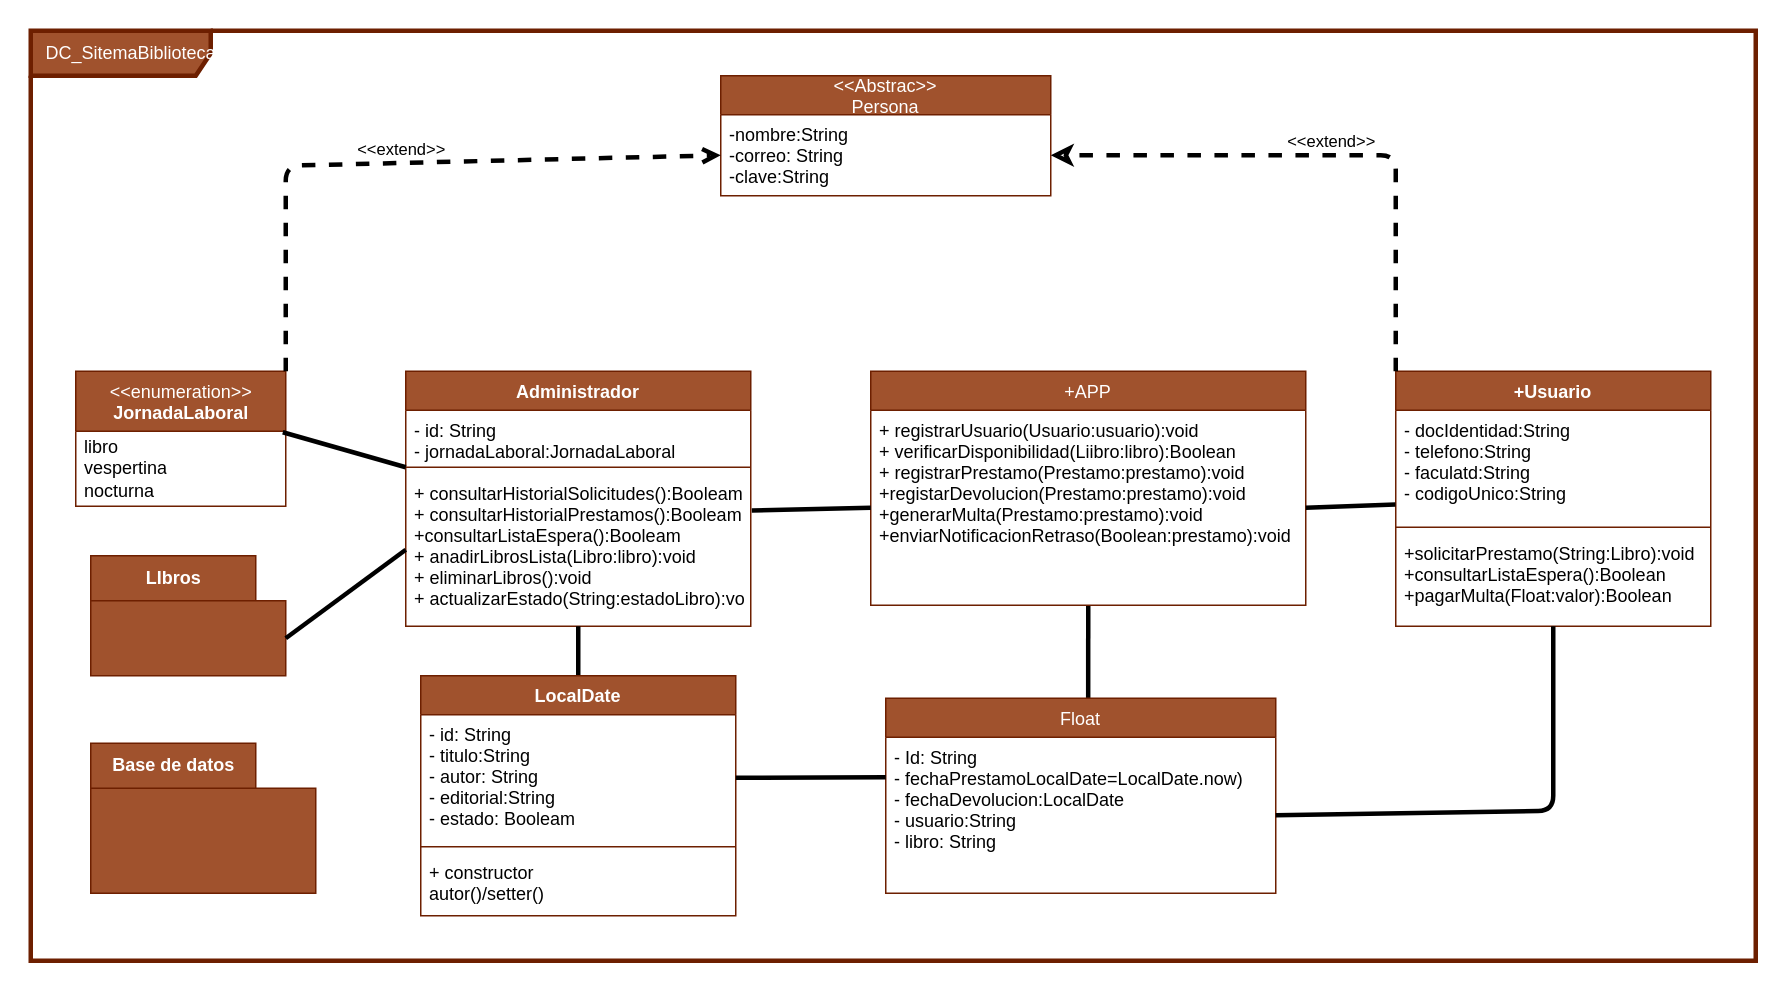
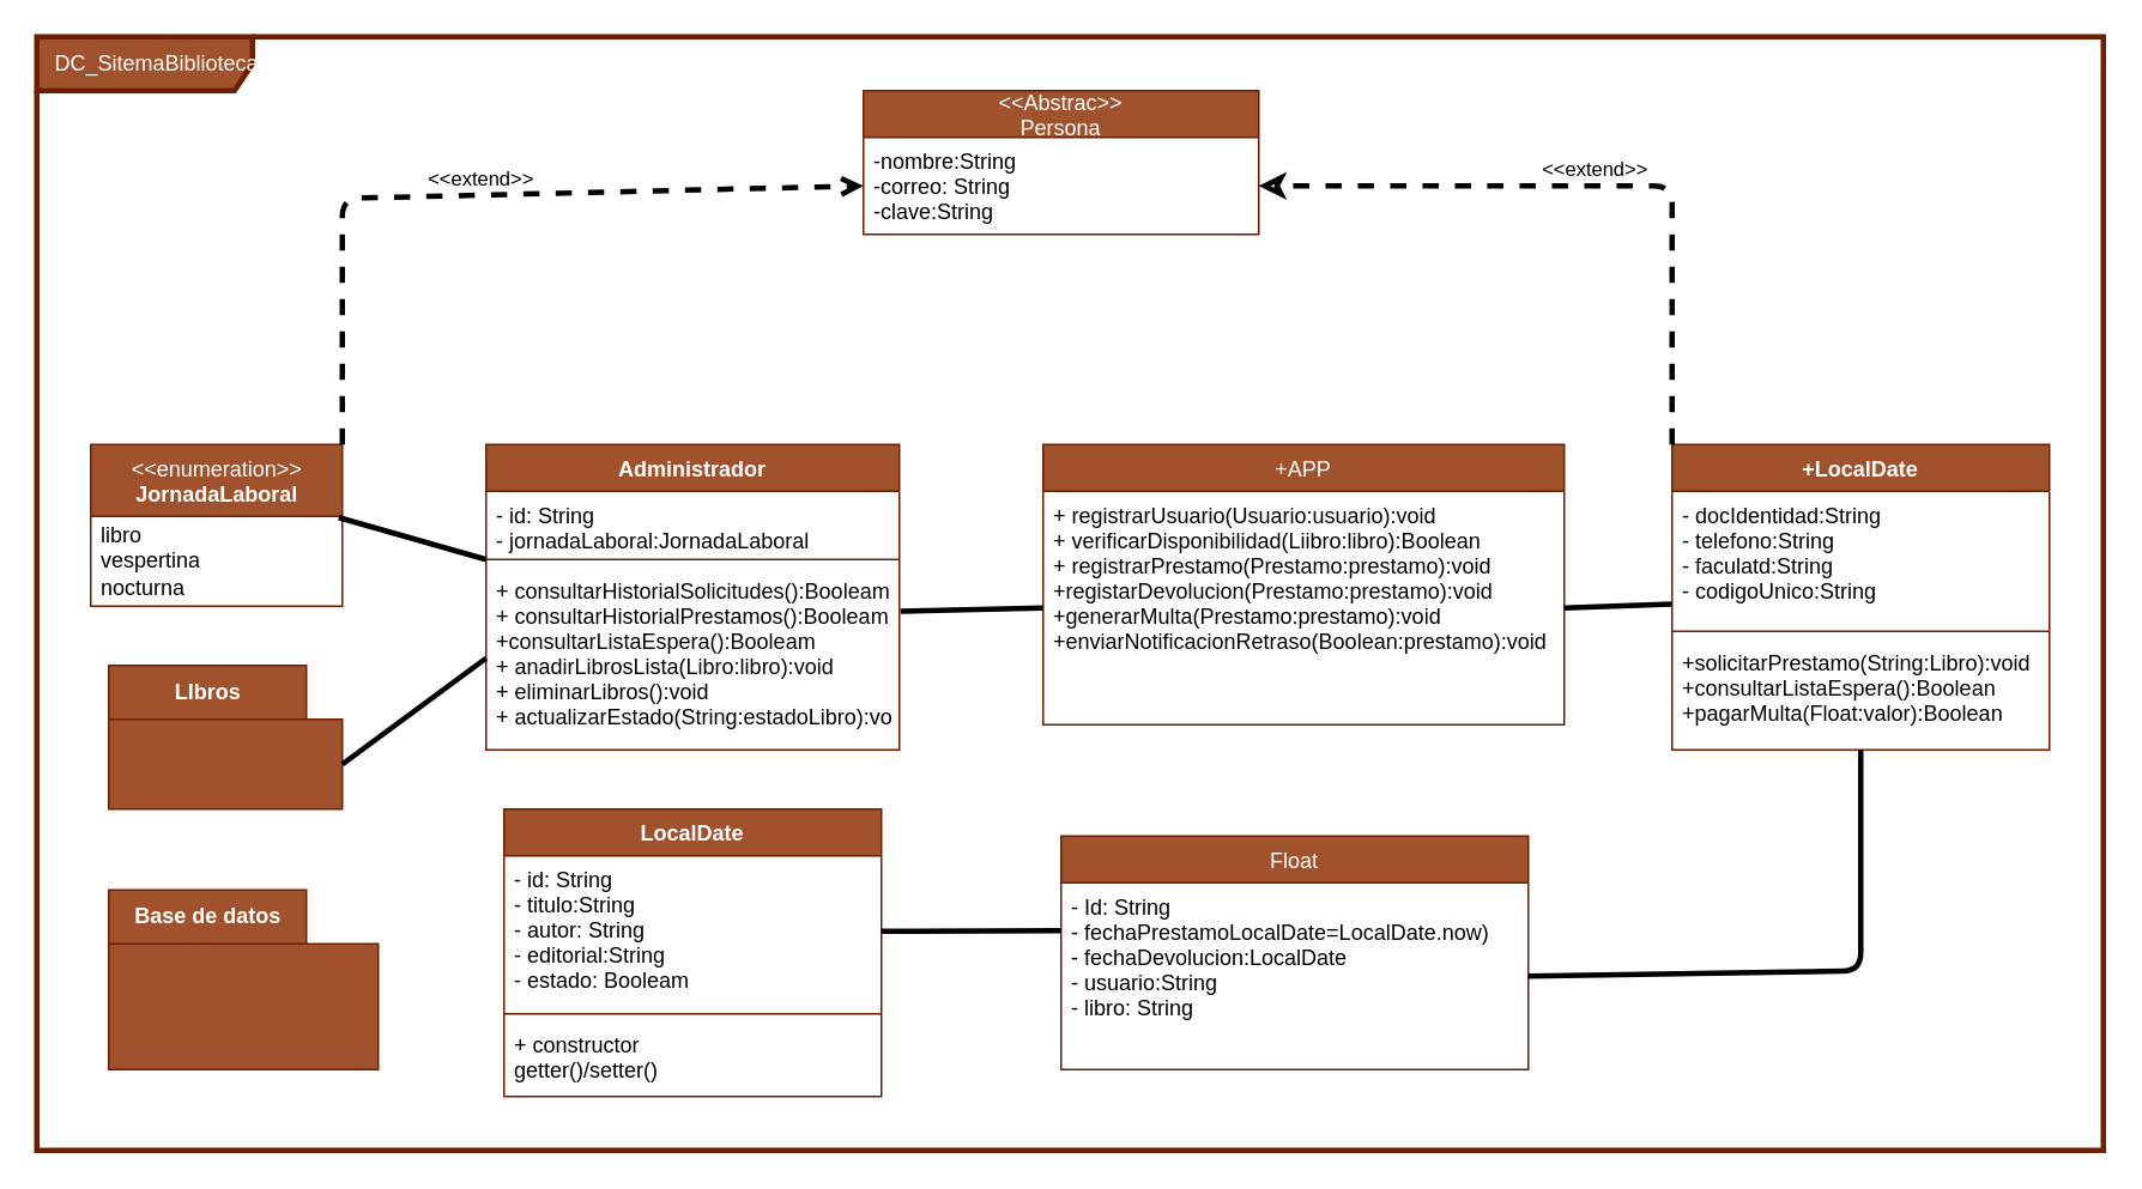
  <mxCell id="0" />
  <mxCell id="1" parent="0" />
  <mxCell id="2" value="&amp;nbsp;DC_SitemaBiblioteca" style="shape=umlFrame;whiteSpace=wrap;html=1;width=120;height=30;boundedLbl=1;verticalAlign=middle;align=left;spacingLeft=5;fillColor=#a0522d;strokeColor=#6D1F00;strokeWidth=3;fontColor=#ffffff;" parent="1" vertex="1"><mxGeometry x="20" y="20" width="1150" height="620" as="geometry" /></mxCell>
- <mxCell id="3" style="edgeStyle=none;html=1;exitX=0.5;exitY=1;exitDx=0;exitDy=0;entryX=0.519;entryY=0.038;entryDx=0;entryDy=0;entryPerimeter=0;strokeColor=#000000;strokeWidth=3;fontColor=#000000;endArrow=none;endFill=0;" parent="1" source="4" target="12" edge="1"><mxGeometry relative="1" as="geometry" /></mxCell>
  <mxCell id="4" value="+APP" style="swimlane;fontStyle=0;childLayout=stackLayout;horizontal=1;startSize=26;fillColor=#a0522d;horizontalStack=0;resizeParent=1;resizeParentMax=0;resizeLast=0;collapsible=1;marginBottom=0;strokeColor=#6D1F00;fontColor=#ffffff;" parent="1" vertex="1"><mxGeometry x="580" y="247" width="290" height="156" as="geometry" /></mxCell>
  <mxCell id="5" value="+ registrarUsuario(Usuario:usuario):void&#10;+ verificarDisponibilidad(Liibro:libro):Boolean&#10;+ registrarPrestamo(Prestamo:prestamo):void&#10;+registarDevolucion(Prestamo:prestamo):void&#10;+generarMulta(Prestamo:prestamo):void&#10;+enviarNotificacionRetraso(Boolean:prestamo):void&#10;" style="text;strokeColor=none;fillColor=none;align=left;verticalAlign=top;spacingLeft=4;spacingRight=4;overflow=hidden;rotatable=0;points=[[0,0.5],[1,0.5]];portConstraint=eastwest;fontColor=#000000;" parent="4" vertex="1"><mxGeometry y="26" width="290" height="130" as="geometry" /></mxCell>
  <mxCell id="6" value="&lt;&lt;Abstrac&gt;&gt;&#10;Persona" style="swimlane;fontStyle=0;childLayout=stackLayout;horizontal=1;startSize=26;fillColor=#a0522d;horizontalStack=0;resizeParent=1;resizeParentMax=0;resizeLast=0;collapsible=1;marginBottom=0;strokeColor=#6D1F00;fontColor=#ffffff;" parent="1" vertex="1"><mxGeometry x="480" width="220" height="80" as="geometry" y="50" /></mxCell>
  <mxCell id="7" value="-nombre:String&#10;-correo: String&#10;-clave:String" style="text;strokeColor=none;fillColor=none;align=left;verticalAlign=top;spacingLeft=4;spacingRight=4;overflow=hidden;rotatable=0;points=[[0,0.5],[1,0.5]];portConstraint=eastwest;fontColor=#000000;" parent="6" vertex="1"><mxGeometry y="26" width="220" height="54" as="geometry" /></mxCell>
- <mxCell id="8" value="+Usuario" style="swimlane;fontStyle=1;align=center;verticalAlign=top;childLayout=stackLayout;horizontal=1;startSize=26;horizontalStack=0;resizeParent=1;resizeParentMax=0;resizeLast=0;collapsible=1;marginBottom=0;strokeColor=#6D1F00;fillColor=#a0522d;fontColor=#ffffff;" parent="1" vertex="1"><mxGeometry x="930" y="247" width="210" height="170" as="geometry" /></mxCell>
+ <mxCell id="8" value="+LocalDate" style="swimlane;fontStyle=1;align=center;verticalAlign=top;childLayout=stackLayout;horizontal=1;startSize=26;horizontalStack=0;resizeParent=1;resizeParentMax=0;resizeLast=0;collapsible=1;marginBottom=0;strokeColor=#6D1F00;fillColor=#a0522d;fontColor=#ffffff;" parent="1" vertex="1"><mxGeometry x="930" y="247" width="210" height="170" as="geometry" /></mxCell>
  <mxCell id="9" value="- docIdentidad:String&#10;- telefono:String&#10;- faculatd:String&#10;- codigoUnico:String" style="text;strokeColor=none;fillColor=none;align=left;verticalAlign=top;spacingLeft=4;spacingRight=4;overflow=hidden;rotatable=0;points=[[0,0.5],[1,0.5]];portConstraint=eastwest;fontColor=#000000;" parent="8" vertex="1"><mxGeometry y="26" width="210" height="74" as="geometry" /></mxCell>
  <mxCell id="10" value="" style="line;strokeWidth=1;fillColor=none;align=left;verticalAlign=middle;spacingTop=-1;spacingLeft=3;spacingRight=3;rotatable=0;labelPosition=right;points=[];portConstraint=eastwest;strokeColor=inherit;fontColor=#000000;" parent="8" vertex="1"><mxGeometry y="100" width="210" height="8" as="geometry" /></mxCell>
  <mxCell id="11" value="+solicitarPrestamo(String:Libro):void&#10;+consultarListaEspera():Boolean&#10;+pagarMulta(Float:valor):Boolean" style="text;strokeColor=none;fillColor=none;align=left;verticalAlign=top;spacingLeft=4;spacingRight=4;overflow=hidden;rotatable=0;points=[[0,0.5],[1,0.5]];portConstraint=eastwest;fontColor=#000000;" parent="8" vertex="1"><mxGeometry y="108" width="210" height="62" as="geometry" /></mxCell>
  <mxCell id="12" value="Float" style="swimlane;fontStyle=0;childLayout=stackLayout;horizontal=1;startSize=26;fillColor=#a0522d;horizontalStack=0;resizeParent=1;resizeParentMax=0;resizeLast=0;collapsible=1;marginBottom=0;strokeColor=#6D1F00;fontColor=#ffffff;" parent="1" vertex="1"><mxGeometry x="590" y="465" width="260" height="130" as="geometry" /></mxCell>
  <mxCell id="13" value="- Id: String&#10;- fechaPrestamoLocalDate=LocalDate.now)&#10;- fechaDevolucion:LocalDate&#10;- usuario:String&#10;- libro: String" style="text;strokeColor=none;fillColor=none;align=left;verticalAlign=top;spacingLeft=4;spacingRight=4;overflow=hidden;rotatable=0;points=[[0,0.5],[1,0.5]];portConstraint=eastwest;fontColor=#000000;" parent="12" vertex="1"><mxGeometry y="26" width="260" height="104" as="geometry" /></mxCell>
  <mxCell id="14" value="Administrador" style="swimlane;fontStyle=1;align=center;verticalAlign=top;childLayout=stackLayout;horizontal=1;startSize=26;horizontalStack=0;resizeParent=1;resizeParentMax=0;resizeLast=0;collapsible=1;marginBottom=0;strokeColor=#6D1F00;fillColor=#a0522d;fontColor=#ffffff;" parent="1" vertex="1"><mxGeometry x="270" y="247" width="230" height="170" as="geometry" /></mxCell>
  <mxCell id="15" value="- id: String&#10;- jornadaLaboral:JornadaLaboral" style="text;strokeColor=none;fillColor=none;align=left;verticalAlign=top;spacingLeft=4;spacingRight=4;overflow=hidden;rotatable=0;points=[[0,0.5],[1,0.5]];portConstraint=eastwest;fontColor=#000000;" parent="14" vertex="1"><mxGeometry y="26" width="230" height="34" as="geometry" /></mxCell>
  <mxCell id="16" value="" style="line;strokeWidth=1;fillColor=none;align=left;verticalAlign=middle;spacingTop=-1;spacingLeft=3;spacingRight=3;rotatable=0;labelPosition=right;points=[];portConstraint=eastwest;strokeColor=inherit;fontColor=#000000;" parent="14" vertex="1"><mxGeometry y="60" width="230" height="8" as="geometry" /></mxCell>
  <mxCell id="17" value="+ consultarHistorialSolicitudes():Booleam&#10;+ consultarHistorialPrestamos():Booleam&#10;+consultarListaEspera():Booleam&#10;+ anadirLibrosLista(Libro:libro):void&#10;+ eliminarLibros():void&#10;+ actualizarEstado(String:estadoLibro):void" style="text;strokeColor=none;fillColor=none;align=left;verticalAlign=top;spacingLeft=4;spacingRight=4;overflow=hidden;rotatable=0;points=[[0,0.5],[1,0.5]];portConstraint=eastwest;fontColor=#000000;" parent="14" vertex="1"><mxGeometry y="68" width="230" height="102" as="geometry" /></mxCell>
  <mxCell id="18" value="&amp;lt;&amp;lt;enumeration&amp;gt;&amp;gt;&lt;br&gt;&lt;b&gt;JornadaLaboral&lt;/b&gt;" style="swimlane;fontStyle=0;align=center;verticalAlign=top;childLayout=stackLayout;horizontal=1;startSize=40;horizontalStack=0;resizeParent=1;resizeParentMax=0;resizeLast=0;collapsible=0;marginBottom=0;html=1;fillColor=#a0522d;strokeColor=#6D1F00;fontColor=#ffffff;" parent="1" vertex="1"><mxGeometry x="50" y="247" width="140" height="90" as="geometry" /></mxCell>
  <mxCell id="19" value="&lt;font color=&quot;#000000&quot;&gt;libro&lt;br&gt;vespertina&lt;br&gt;nocturna&lt;/font&gt;" style="text;html=1;strokeColor=none;fillColor=none;align=left;verticalAlign=middle;spacingLeft=4;spacingRight=4;overflow=hidden;rotatable=0;points=[[0,0.5],[1,0.5]];portConstraint=eastwest;" parent="18" vertex="1"><mxGeometry y="40" width="140" height="50" as="geometry" /></mxCell>
- <mxCell id="20" style="edgeStyle=none;html=1;exitX=0.5;exitY=0;exitDx=0;exitDy=0;entryX=0.5;entryY=1;entryDx=0;entryDy=0;strokeColor=#000000;strokeWidth=3;fontColor=#000000;endArrow=none;endFill=0;" parent="1" source="21" target="14" edge="1"><mxGeometry relative="1" as="geometry" /></mxCell>
  <mxCell id="21" value="LocalDate" style="swimlane;fontStyle=1;align=center;verticalAlign=top;childLayout=stackLayout;horizontal=1;startSize=26;horizontalStack=0;resizeParent=1;resizeParentMax=0;resizeLast=0;collapsible=1;marginBottom=0;strokeColor=#6D1F00;fillColor=#a0522d;fontColor=#ffffff;" parent="1" vertex="1"><mxGeometry x="280" y="450" width="210" height="160" as="geometry" /></mxCell>
  <mxCell id="22" value="- id: String&#10;- titulo:String&#10;- autor: String&#10;- editorial:String&#10;- estado: Booleam" style="text;strokeColor=none;fillColor=none;align=left;verticalAlign=top;spacingLeft=4;spacingRight=4;overflow=hidden;rotatable=0;points=[[0,0.5],[1,0.5]];portConstraint=eastwest;fontColor=#000000;" parent="21" vertex="1"><mxGeometry y="26" width="210" height="84" as="geometry" /></mxCell>
  <mxCell id="23" value="" style="line;strokeWidth=1;fillColor=none;align=left;verticalAlign=middle;spacingTop=-1;spacingLeft=3;spacingRight=3;rotatable=0;labelPosition=right;points=[];portConstraint=eastwest;strokeColor=inherit;fontColor=#000000;" parent="21" vertex="1"><mxGeometry y="110" width="210" height="8" as="geometry" /></mxCell>
- <mxCell id="24" value="+ constructor&#10;autor()/setter()" style="text;strokeColor=none;fillColor=none;align=left;verticalAlign=top;spacingLeft=4;spacingRight=4;overflow=hidden;rotatable=0;points=[[0,0.5],[1,0.5]];portConstraint=eastwest;fontColor=#000000;" parent="21" vertex="1"><mxGeometry y="118" width="210" height="42" as="geometry" /></mxCell>
+ <mxCell id="24" value="+ constructor&#10;getter()/setter()" style="text;strokeColor=none;fillColor=none;align=left;verticalAlign=top;spacingLeft=4;spacingRight=4;overflow=hidden;rotatable=0;points=[[0,0.5],[1,0.5]];portConstraint=eastwest;fontColor=#000000;" parent="21" vertex="1"><mxGeometry y="118" width="210" height="42" as="geometry" /></mxCell>
  <mxCell id="25" style="edgeStyle=none;html=1;exitX=0.986;exitY=0.013;exitDx=0;exitDy=0;fontColor=#000000;strokeColor=#000000;strokeWidth=3;endArrow=none;endFill=0;exitPerimeter=0;" parent="1" source="19" edge="1"><mxGeometry relative="1" as="geometry"><mxPoint x="270" y="311" as="targetPoint" /></mxGeometry></mxCell>
  <mxCell id="26" style="edgeStyle=none;html=1;exitX=1;exitY=0.5;exitDx=0;exitDy=0;strokeColor=#000000;strokeWidth=3;fontColor=#000000;endArrow=none;endFill=0;" parent="1" source="22" edge="1"><mxGeometry relative="1" as="geometry"><mxPoint x="590" y="517.727" as="targetPoint" /></mxGeometry></mxCell>
  <mxCell id="27" style="edgeStyle=none;html=1;exitX=1;exitY=0.5;exitDx=0;exitDy=0;entryX=0.5;entryY=1;entryDx=0;entryDy=0;strokeColor=#000000;strokeWidth=3;fontColor=#000000;endArrow=none;endFill=0;" parent="1" source="13" target="8" edge="1"><mxGeometry relative="1" as="geometry"><Array as="points"><mxPoint x="1035" y="540" /></Array></mxGeometry></mxCell>
  <mxCell id="28" style="edgeStyle=none;html=1;exitX=1;exitY=0.5;exitDx=0;exitDy=0;entryX=-0.001;entryY=0.849;entryDx=0;entryDy=0;entryPerimeter=0;strokeColor=#000000;strokeWidth=3;fontColor=#000000;endArrow=none;endFill=0;" parent="1" source="5" target="9" edge="1"><mxGeometry relative="1" as="geometry" /></mxCell>
  <mxCell id="29" value="&amp;lt;&amp;lt;extend&amp;gt;&amp;gt;" style="html=1;verticalAlign=bottom;labelBackgroundColor=none;endArrow=open;endFill=0;dashed=1;strokeColor=#000000;strokeWidth=3;fontColor=#000000;exitX=1;exitY=0;exitDx=0;exitDy=0;entryX=0;entryY=0.5;entryDx=0;entryDy=0;" parent="1" source="18" target="7" edge="1"><mxGeometry width="160" relative="1" as="geometry"><mxPoint x="180" y="150" as="sourcePoint" /><mxPoint x="340" y="150" as="targetPoint" /><Array as="points"><mxPoint x="190" y="110" /></Array></mxGeometry></mxCell>
  <mxCell id="30" value="&amp;lt;&amp;lt;extend&amp;gt;&amp;gt;" style="html=1;verticalAlign=bottom;labelBackgroundColor=none;endArrow=classic;endFill=0;dashed=1;strokeColor=#000000;strokeWidth=3;fontColor=#000000;exitX=0;exitY=0;exitDx=0;exitDy=0;entryX=1;entryY=0.5;entryDx=0;entryDy=0;" parent="1" source="8" target="7" edge="1"><mxGeometry width="160" relative="1" as="geometry"><mxPoint x="970" y="287" as="sourcePoint" /><mxPoint x="1180" y="130" as="targetPoint" /><Array as="points"><mxPoint x="930" y="103" /></Array></mxGeometry></mxCell>
  <mxCell id="31" style="edgeStyle=none;html=1;exitX=0;exitY=0.5;exitDx=0;exitDy=0;entryX=1.003;entryY=0.243;entryDx=0;entryDy=0;entryPerimeter=0;strokeColor=#000000;strokeWidth=3;fontColor=#000000;endArrow=none;endFill=0;" parent="1" source="5" target="17" edge="1"><mxGeometry relative="1" as="geometry" /></mxCell>
  <mxCell id="32" value="LIbros" style="shape=folder;fontStyle=1;tabWidth=110;tabHeight=30;tabPosition=left;html=1;boundedLbl=1;labelInHeader=1;container=1;collapsible=0;fillColor=#a0522d;strokeColor=#6D1F00;fontColor=#ffffff;" parent="1" vertex="1"><mxGeometry x="60" y="370" width="130" height="80" as="geometry" /></mxCell>
  <mxCell id="33" value="" style="html=1;strokeColor=none;resizeWidth=1;resizeHeight=1;fillColor=none;part=1;connectable=0;allowArrows=0;deletable=0;fontColor=#000000;" parent="32" vertex="1"><mxGeometry width="130" height="56" relative="1" as="geometry"><mxPoint y="30" as="offset" /></mxGeometry></mxCell>
  <mxCell id="34" style="edgeStyle=none;html=1;exitX=0;exitY=0.5;exitDx=0;exitDy=0;entryX=0;entryY=0;entryDx=130;entryDy=55;entryPerimeter=0;strokeColor=#000000;strokeWidth=3;fontColor=#000000;endArrow=none;endFill=0;" parent="1" source="17" target="32" edge="1"><mxGeometry relative="1" as="geometry" /></mxCell>
  <mxCell id="35" value="Base de datos" style="shape=folder;fontStyle=1;tabWidth=110;tabHeight=30;tabPosition=left;html=1;boundedLbl=1;labelInHeader=1;container=1;collapsible=0;fillColor=#a0522d;fontColor=#ffffff;strokeColor=#6D1F00;" vertex="1" parent="1"><mxGeometry x="60" y="495" width="150" height="100" as="geometry" /></mxCell>
  <mxCell id="36" value="" style="html=1;strokeColor=none;resizeWidth=1;resizeHeight=1;fillColor=none;part=1;connectable=0;allowArrows=0;deletable=0;" vertex="1" parent="35"><mxGeometry width="150" height="70" relative="1" as="geometry"><mxPoint y="30" as="offset" /></mxGeometry></mxCell>
